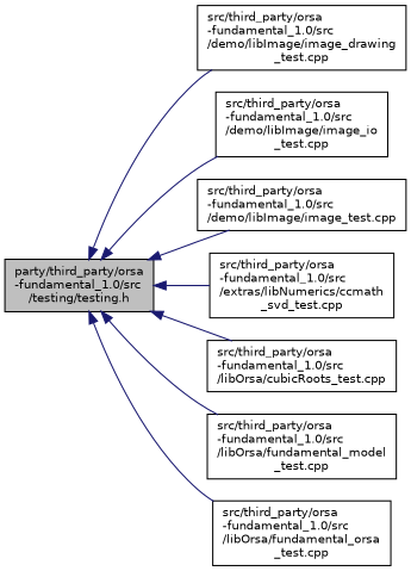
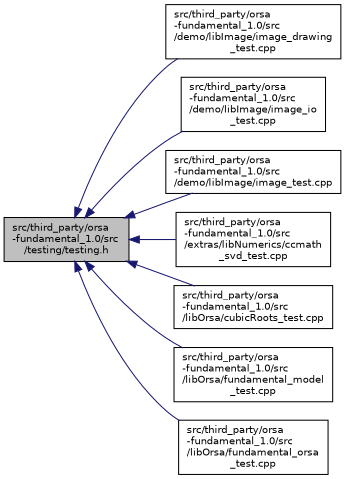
  digraph {
    rankdir=LR
    node [color=black fillcolor=white fontname=Helvetica fontsize=10 shape=record style=filled]
    edge [color=midnightblue dir=back fontname=Helvetica fontsize=10 labelfontname=Helvetica labelfontsize=10 style=solid]
-   n1 [fillcolor=grey75 fontcolor=black height=0.2 label="party/third_party/orsa\l-fundamental_1.0/src\l/testing/testing.h" width=0.4]
+   n1 [fillcolor=grey75 fontcolor=black height=0.2 label="src/third_party/orsa\l-fundamental_1.0/src\l/testing/testing.h" width=0.4]
    n2 [height=0.2 label="src/third_party/orsa\l-fundamental_1.0/src\l/demo/libImage/image_drawing\l_test.cpp" width=0.4]
    n3 [height=0.2 label="src/third_party/orsa\l-fundamental_1.0/src\l/demo/libImage/image_io\l_test.cpp" width=0.4]
    n4 [height=0.2 label="src/third_party/orsa\l-fundamental_1.0/src\l/demo/libImage/image_test.cpp" width=0.4]
    n5 [height=0.2 label="src/third_party/orsa\l-fundamental_1.0/src\l/extras/libNumerics/ccmath\l_svd_test.cpp" width=0.4]
    n6 [height=0.2 label="src/third_party/orsa\l-fundamental_1.0/src\l/libOrsa/cubicRoots_test.cpp" width=0.4]
    n7 [height=0.2 label="src/third_party/orsa\l-fundamental_1.0/src\l/libOrsa/fundamental_model\l_test.cpp" width=0.4]
    n8 [height=0.2 label="src/third_party/orsa\l-fundamental_1.0/src\l/libOrsa/fundamental_orsa\l_test.cpp" width=0.4]
    n1 -> n2
    n1 -> n3
    n1 -> n4
    n1 -> n5
    n1 -> n6
    n1 -> n7
    n1 -> n8
  }
